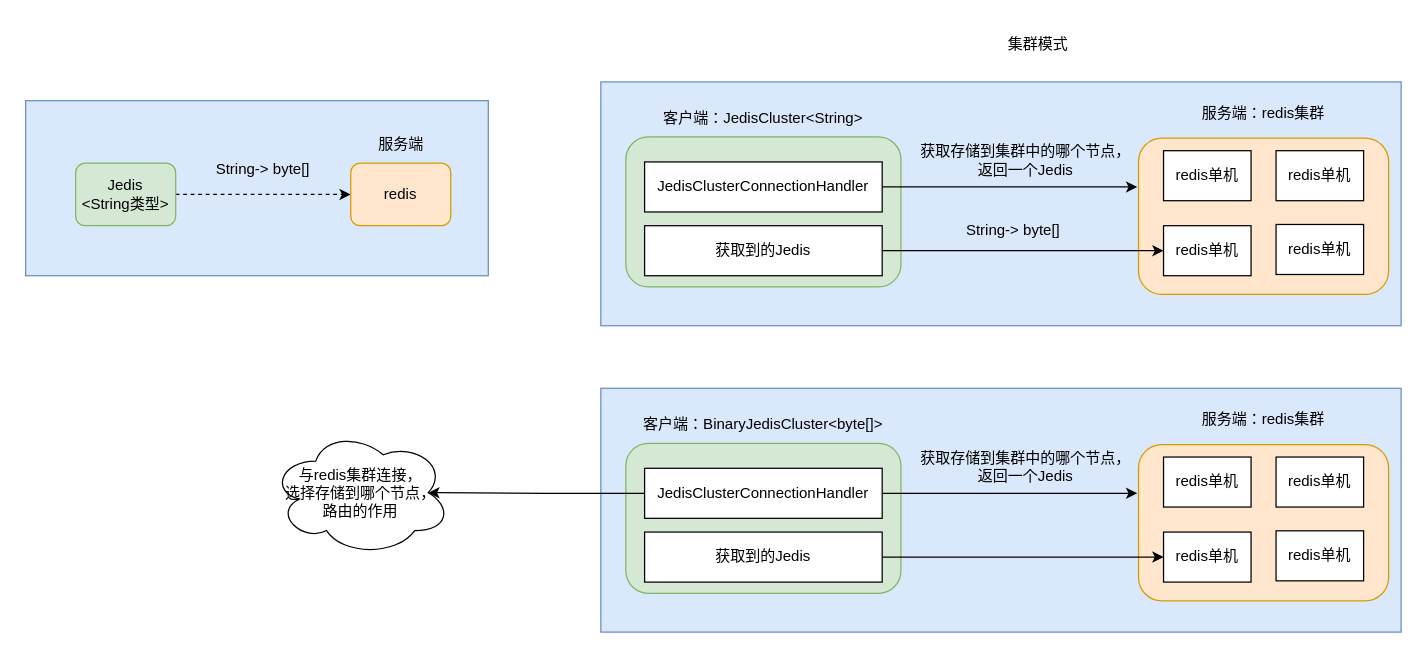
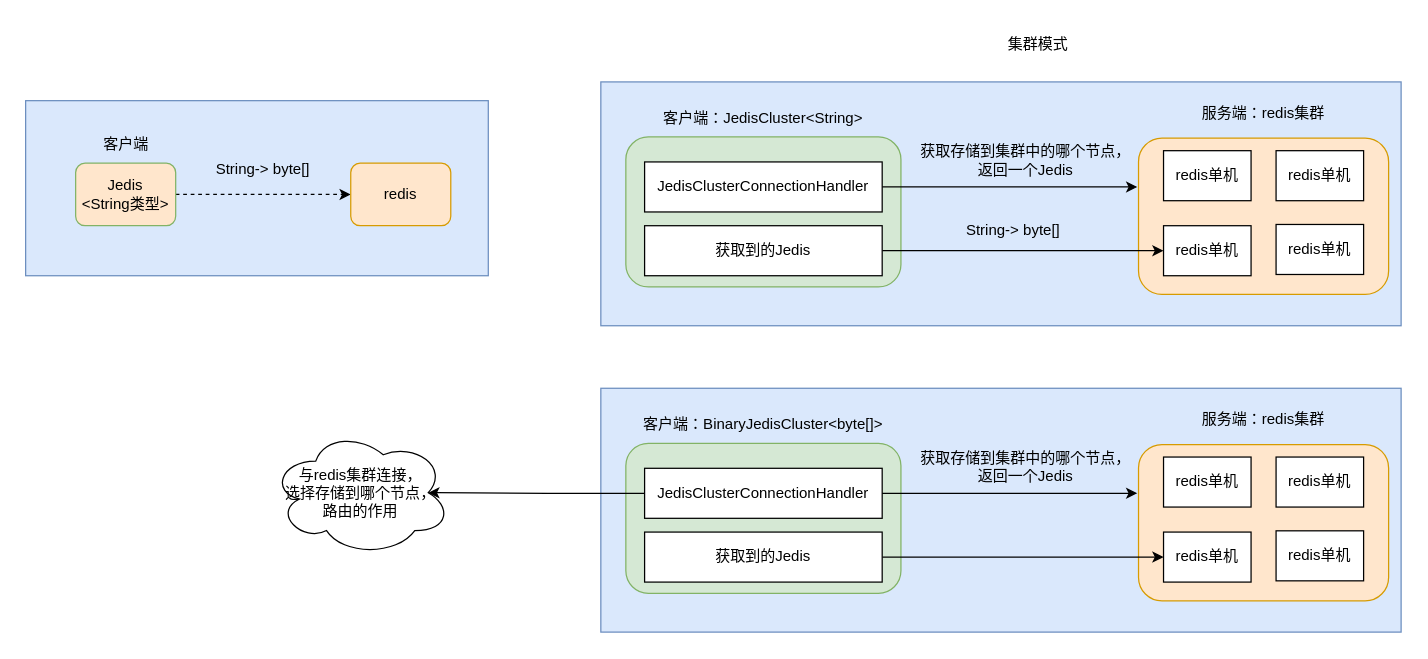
  <mxCell id="0" />
  <mxCell id="1" parent="0" />
  <mxCell id="2" value="" style="rounded=0;whiteSpace=wrap;html=1;fillColor=#dae8fc;strokeColor=#6c8ebf;" vertex="1" parent="1"><mxGeometry x="20" y="80" width="370" height="140" as="geometry" /></mxCell>
  <mxCell id="3" style="edgeStyle=orthogonalEdgeStyle;rounded=0;orthogonalLoop=1;jettySize=auto;html=1;entryX=0;entryY=0.5;entryDx=0;entryDy=0;dashed=1;" edge="1" parent="1" source="4" target="5"><mxGeometry relative="1" as="geometry" /></mxCell>
- <mxCell id="4" value="Jedis&lt;div&gt;&amp;lt;String类型&amp;gt;&lt;/div&gt;" style="rounded=1;whiteSpace=wrap;html=1;fillColor=#d5e8d4;strokeColor=#82b366;" vertex="1" parent="1"><mxGeometry x="60" y="130" width="80" height="50" as="geometry" /></mxCell>
+ <mxCell id="4" value="Jedis&lt;div&gt;&amp;lt;String类型&amp;gt;&lt;/div&gt;" style="rounded=1;whiteSpace=wrap;html=1;fillColor=#ffe6cc;strokeColor=#82b366;" vertex="1" parent="1"><mxGeometry x="60" y="130" width="80" height="50" as="geometry" /></mxCell>
  <mxCell id="5" value="redis" style="rounded=1;whiteSpace=wrap;html=1;fillColor=#ffe6cc;strokeColor=#d79b00;" vertex="1" parent="1"><mxGeometry x="280" y="130" width="80" height="50" as="geometry" /></mxCell>
- <mxCell id="7" value="服务端" style="text;html=1;align=center;verticalAlign=middle;resizable=0;points=[];autosize=1;strokeColor=none;fillColor=none;" vertex="1" parent="1"><mxGeometry x="290" y="100" width="60" height="30" as="geometry" /></mxCell>
+ <mxCell id="6" value="客户端" style="text;html=1;align=center;verticalAlign=middle;resizable=0;points=[];autosize=1;strokeColor=none;fillColor=none;" vertex="1" parent="1"><mxGeometry x="70" y="100" width="60" height="30" as="geometry" /></mxCell>
  <mxCell id="8" value="String-&amp;gt; byte[]" style="text;html=1;align=center;verticalAlign=middle;whiteSpace=wrap;rounded=0;" vertex="1" parent="1"><mxGeometry x="170" y="120" width="80" height="30" as="geometry" /></mxCell>
  <mxCell id="9" value="" style="rounded=0;whiteSpace=wrap;html=1;fillColor=#dae8fc;strokeColor=#6c8ebf;" vertex="1" parent="1"><mxGeometry x="480" y="65" width="640" height="195" as="geometry" /></mxCell>
  <mxCell id="10" value="" style="rounded=1;whiteSpace=wrap;html=1;fillColor=#d5e8d4;strokeColor=#82b366;" vertex="1" parent="1"><mxGeometry x="500" y="109" width="220" height="120" as="geometry" /></mxCell>
  <mxCell id="11" value="" style="rounded=1;whiteSpace=wrap;html=1;fillColor=#ffe6cc;strokeColor=#d79b00;" vertex="1" parent="1"><mxGeometry x="910" y="110" width="200" height="125" as="geometry" /></mxCell>
  <mxCell id="12" value="&lt;span style=&quot;text-wrap-mode: nowrap;&quot;&gt;服务端：&lt;/span&gt;redis集群" style="text;html=1;align=center;verticalAlign=middle;whiteSpace=wrap;rounded=0;" vertex="1" parent="1"><mxGeometry x="930" y="75" width="160" height="30" as="geometry" /></mxCell>
  <mxCell id="13" value="redis单机" style="rounded=0;whiteSpace=wrap;html=1;" vertex="1" parent="1"><mxGeometry x="930" y="120" width="70" height="40" as="geometry" /></mxCell>
  <mxCell id="14" value="redis单机" style="rounded=0;whiteSpace=wrap;html=1;" vertex="1" parent="1"><mxGeometry x="1020" y="120" width="70" height="40" as="geometry" /></mxCell>
  <mxCell id="15" value="redis单机" style="rounded=0;whiteSpace=wrap;html=1;" vertex="1" parent="1"><mxGeometry x="930" y="180" width="70" height="40" as="geometry" /></mxCell>
  <mxCell id="16" value="redis单机" style="rounded=0;whiteSpace=wrap;html=1;" vertex="1" parent="1"><mxGeometry x="1020" y="179" width="70" height="40" as="geometry" /></mxCell>
  <mxCell id="17" value="&lt;span style=&quot;text-wrap-mode: nowrap;&quot;&gt;客户端：JedisCluster&amp;lt;String&amp;gt;&lt;/span&gt;" style="text;html=1;align=center;verticalAlign=middle;whiteSpace=wrap;rounded=0;" vertex="1" parent="1"><mxGeometry x="530" y="79" width="160" height="30" as="geometry" /></mxCell>
  <mxCell id="18" value="JedisClusterConnectionHandler" style="rounded=0;whiteSpace=wrap;html=1;" vertex="1" parent="1"><mxGeometry x="515" y="129" width="190" height="40" as="geometry" /></mxCell>
  <mxCell id="19" value="获取存储到集群中的哪个节点，返回一个Jedis" style="text;html=1;align=center;verticalAlign=middle;whiteSpace=wrap;rounded=0;" vertex="1" parent="1"><mxGeometry x="730" y="118" width="180" height="20" as="geometry" /></mxCell>
  <mxCell id="20" style="edgeStyle=orthogonalEdgeStyle;rounded=0;orthogonalLoop=1;jettySize=auto;html=1;" edge="1" parent="1" source="21" target="15"><mxGeometry relative="1" as="geometry" /></mxCell>
  <mxCell id="21" value="获取到的Jedis" style="rounded=0;whiteSpace=wrap;html=1;" vertex="1" parent="1"><mxGeometry x="515" y="180" width="190" height="40" as="geometry" /></mxCell>
  <mxCell id="22" style="edgeStyle=orthogonalEdgeStyle;rounded=0;orthogonalLoop=1;jettySize=auto;html=1;entryX=-0.005;entryY=0.312;entryDx=0;entryDy=0;entryPerimeter=0;" edge="1" parent="1" source="18" target="11"><mxGeometry relative="1" as="geometry" /></mxCell>
  <mxCell id="23" value="String-&amp;gt; byte[]" style="text;html=1;align=center;verticalAlign=middle;whiteSpace=wrap;rounded=0;" vertex="1" parent="1"><mxGeometry x="770" y="169" width="80" height="30" as="geometry" /></mxCell>
  <mxCell id="24" value="集群模式" style="text;html=1;align=center;verticalAlign=middle;whiteSpace=wrap;rounded=0;" vertex="1" parent="1"><mxGeometry x="800" y="20" width="60" height="30" as="geometry" /></mxCell>
  <mxCell id="25" value="" style="rounded=0;whiteSpace=wrap;html=1;fillColor=#dae8fc;strokeColor=#6c8ebf;" vertex="1" parent="1"><mxGeometry x="480" y="310" width="640" height="195" as="geometry" /></mxCell>
  <mxCell id="26" value="" style="rounded=1;whiteSpace=wrap;html=1;fillColor=#d5e8d4;strokeColor=#82b366;" vertex="1" parent="1"><mxGeometry x="500" y="354" width="220" height="120" as="geometry" /></mxCell>
  <mxCell id="27" value="" style="rounded=1;whiteSpace=wrap;html=1;fillColor=#ffe6cc;strokeColor=#d79b00;" vertex="1" parent="1"><mxGeometry x="910" y="355" width="200" height="125" as="geometry" /></mxCell>
  <mxCell id="28" value="&lt;span style=&quot;text-wrap-mode: nowrap;&quot;&gt;服务端：&lt;/span&gt;redis集群" style="text;html=1;align=center;verticalAlign=middle;whiteSpace=wrap;rounded=0;" vertex="1" parent="1"><mxGeometry x="930" y="320" width="160" height="30" as="geometry" /></mxCell>
  <mxCell id="29" value="redis单机" style="rounded=0;whiteSpace=wrap;html=1;" vertex="1" parent="1"><mxGeometry x="930" y="365" width="70" height="40" as="geometry" /></mxCell>
  <mxCell id="30" value="redis单机" style="rounded=0;whiteSpace=wrap;html=1;" vertex="1" parent="1"><mxGeometry x="1020" y="365" width="70" height="40" as="geometry" /></mxCell>
  <mxCell id="31" value="redis单机" style="rounded=0;whiteSpace=wrap;html=1;" vertex="1" parent="1"><mxGeometry x="930" y="425" width="70" height="40" as="geometry" /></mxCell>
  <mxCell id="32" value="redis单机" style="rounded=0;whiteSpace=wrap;html=1;" vertex="1" parent="1"><mxGeometry x="1020" y="424" width="70" height="40" as="geometry" /></mxCell>
  <mxCell id="33" value="&lt;span style=&quot;text-wrap-mode: nowrap;&quot;&gt;客户端：BinaryJedisCluster&amp;lt;byte[]&amp;gt;&lt;/span&gt;" style="text;html=1;align=center;verticalAlign=middle;whiteSpace=wrap;rounded=0;" vertex="1" parent="1"><mxGeometry x="530" y="324" width="160" height="30" as="geometry" /></mxCell>
  <mxCell id="34" value="JedisClusterConnectionHandler" style="rounded=0;whiteSpace=wrap;html=1;" vertex="1" parent="1"><mxGeometry x="515" y="374" width="190" height="40" as="geometry" /></mxCell>
  <mxCell id="35" value="获取存储到集群中的哪个节点，返回一个Jedis" style="text;html=1;align=center;verticalAlign=middle;whiteSpace=wrap;rounded=0;" vertex="1" parent="1"><mxGeometry x="730" y="363" width="180" height="20" as="geometry" /></mxCell>
  <mxCell id="36" style="edgeStyle=orthogonalEdgeStyle;rounded=0;orthogonalLoop=1;jettySize=auto;html=1;" edge="1" parent="1" source="37" target="31"><mxGeometry relative="1" as="geometry" /></mxCell>
  <mxCell id="37" value="获取到的Jedis" style="rounded=0;whiteSpace=wrap;html=1;" vertex="1" parent="1"><mxGeometry x="515" y="425" width="190" height="40" as="geometry" /></mxCell>
  <mxCell id="38" style="edgeStyle=orthogonalEdgeStyle;rounded=0;orthogonalLoop=1;jettySize=auto;html=1;entryX=-0.005;entryY=0.312;entryDx=0;entryDy=0;entryPerimeter=0;" edge="1" parent="1" source="34" target="27"><mxGeometry relative="1" as="geometry" /></mxCell>
  <mxCell id="39" value="与redis集群连接，&lt;div&gt;选择存储到哪个节点，&lt;/div&gt;&lt;div&gt;路由的作用&lt;/div&gt;" style="ellipse;shape=cloud;whiteSpace=wrap;html=1;" vertex="1" parent="1"><mxGeometry x="216" y="343" width="144" height="101" as="geometry" /></mxCell>
  <mxCell id="40" style="edgeStyle=orthogonalEdgeStyle;rounded=0;orthogonalLoop=1;jettySize=auto;html=1;entryX=0.875;entryY=0.5;entryDx=0;entryDy=0;entryPerimeter=0;" edge="1" parent="1" source="34" target="39"><mxGeometry relative="1" as="geometry" /></mxCell>
